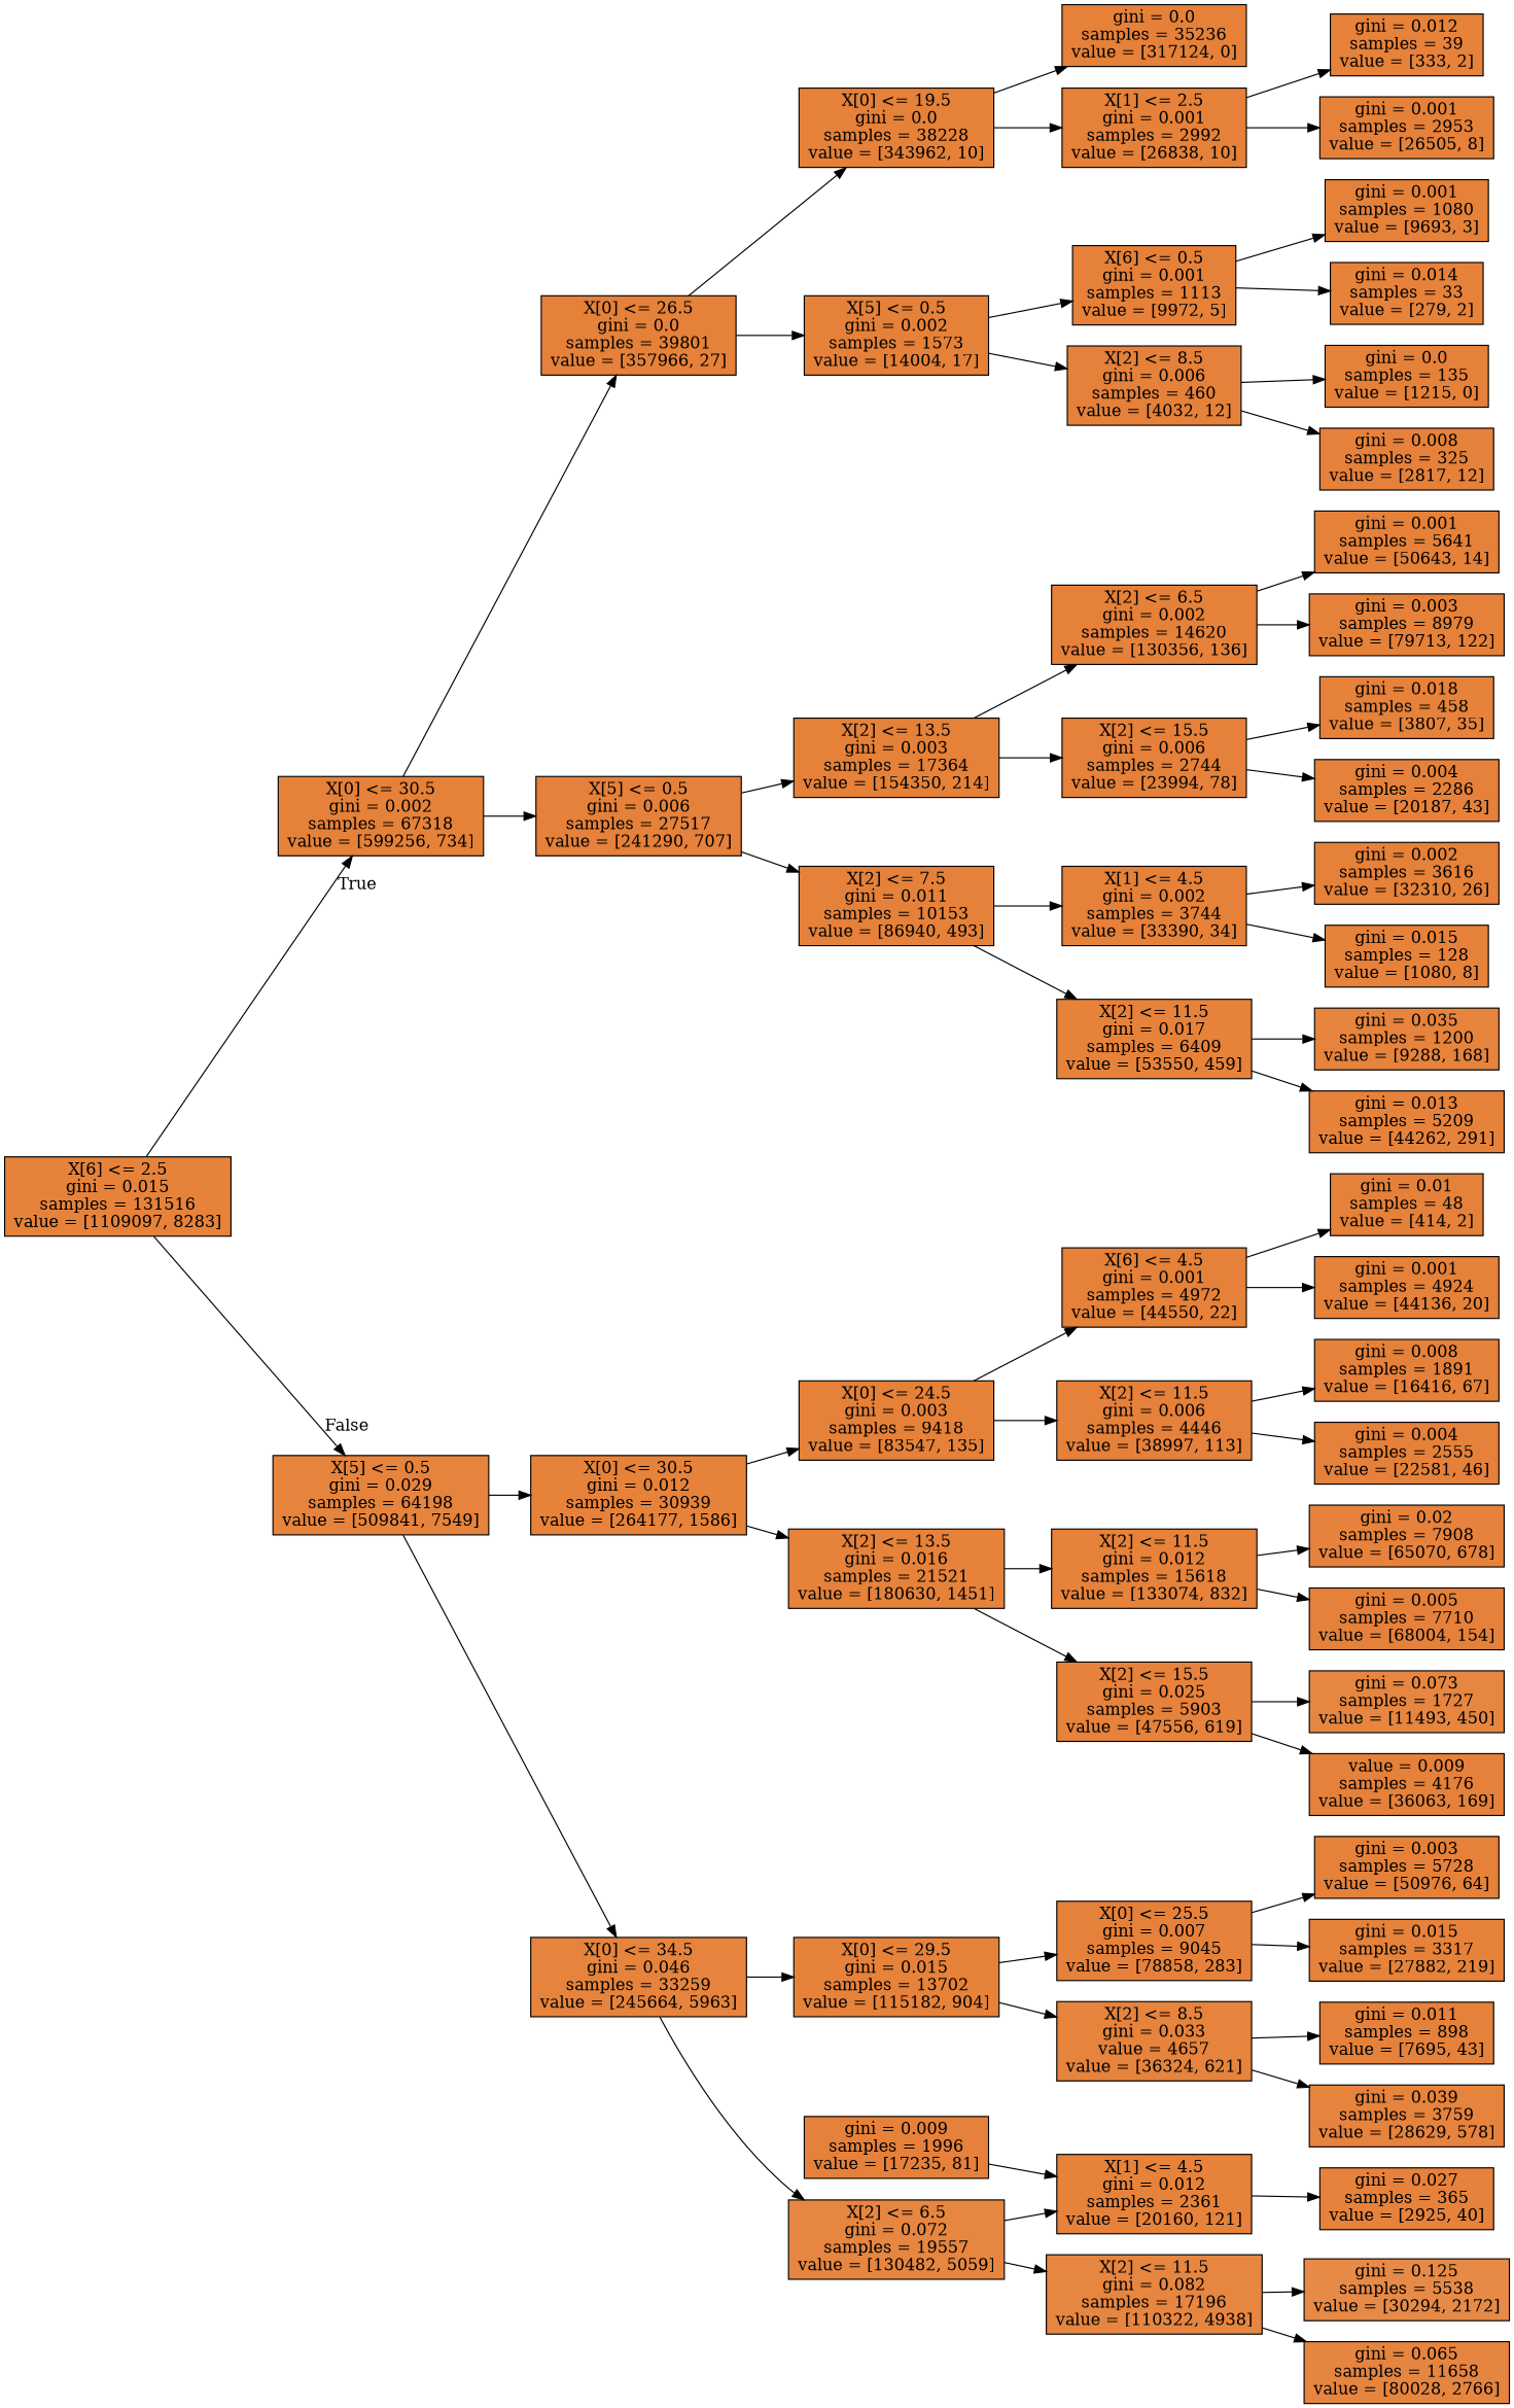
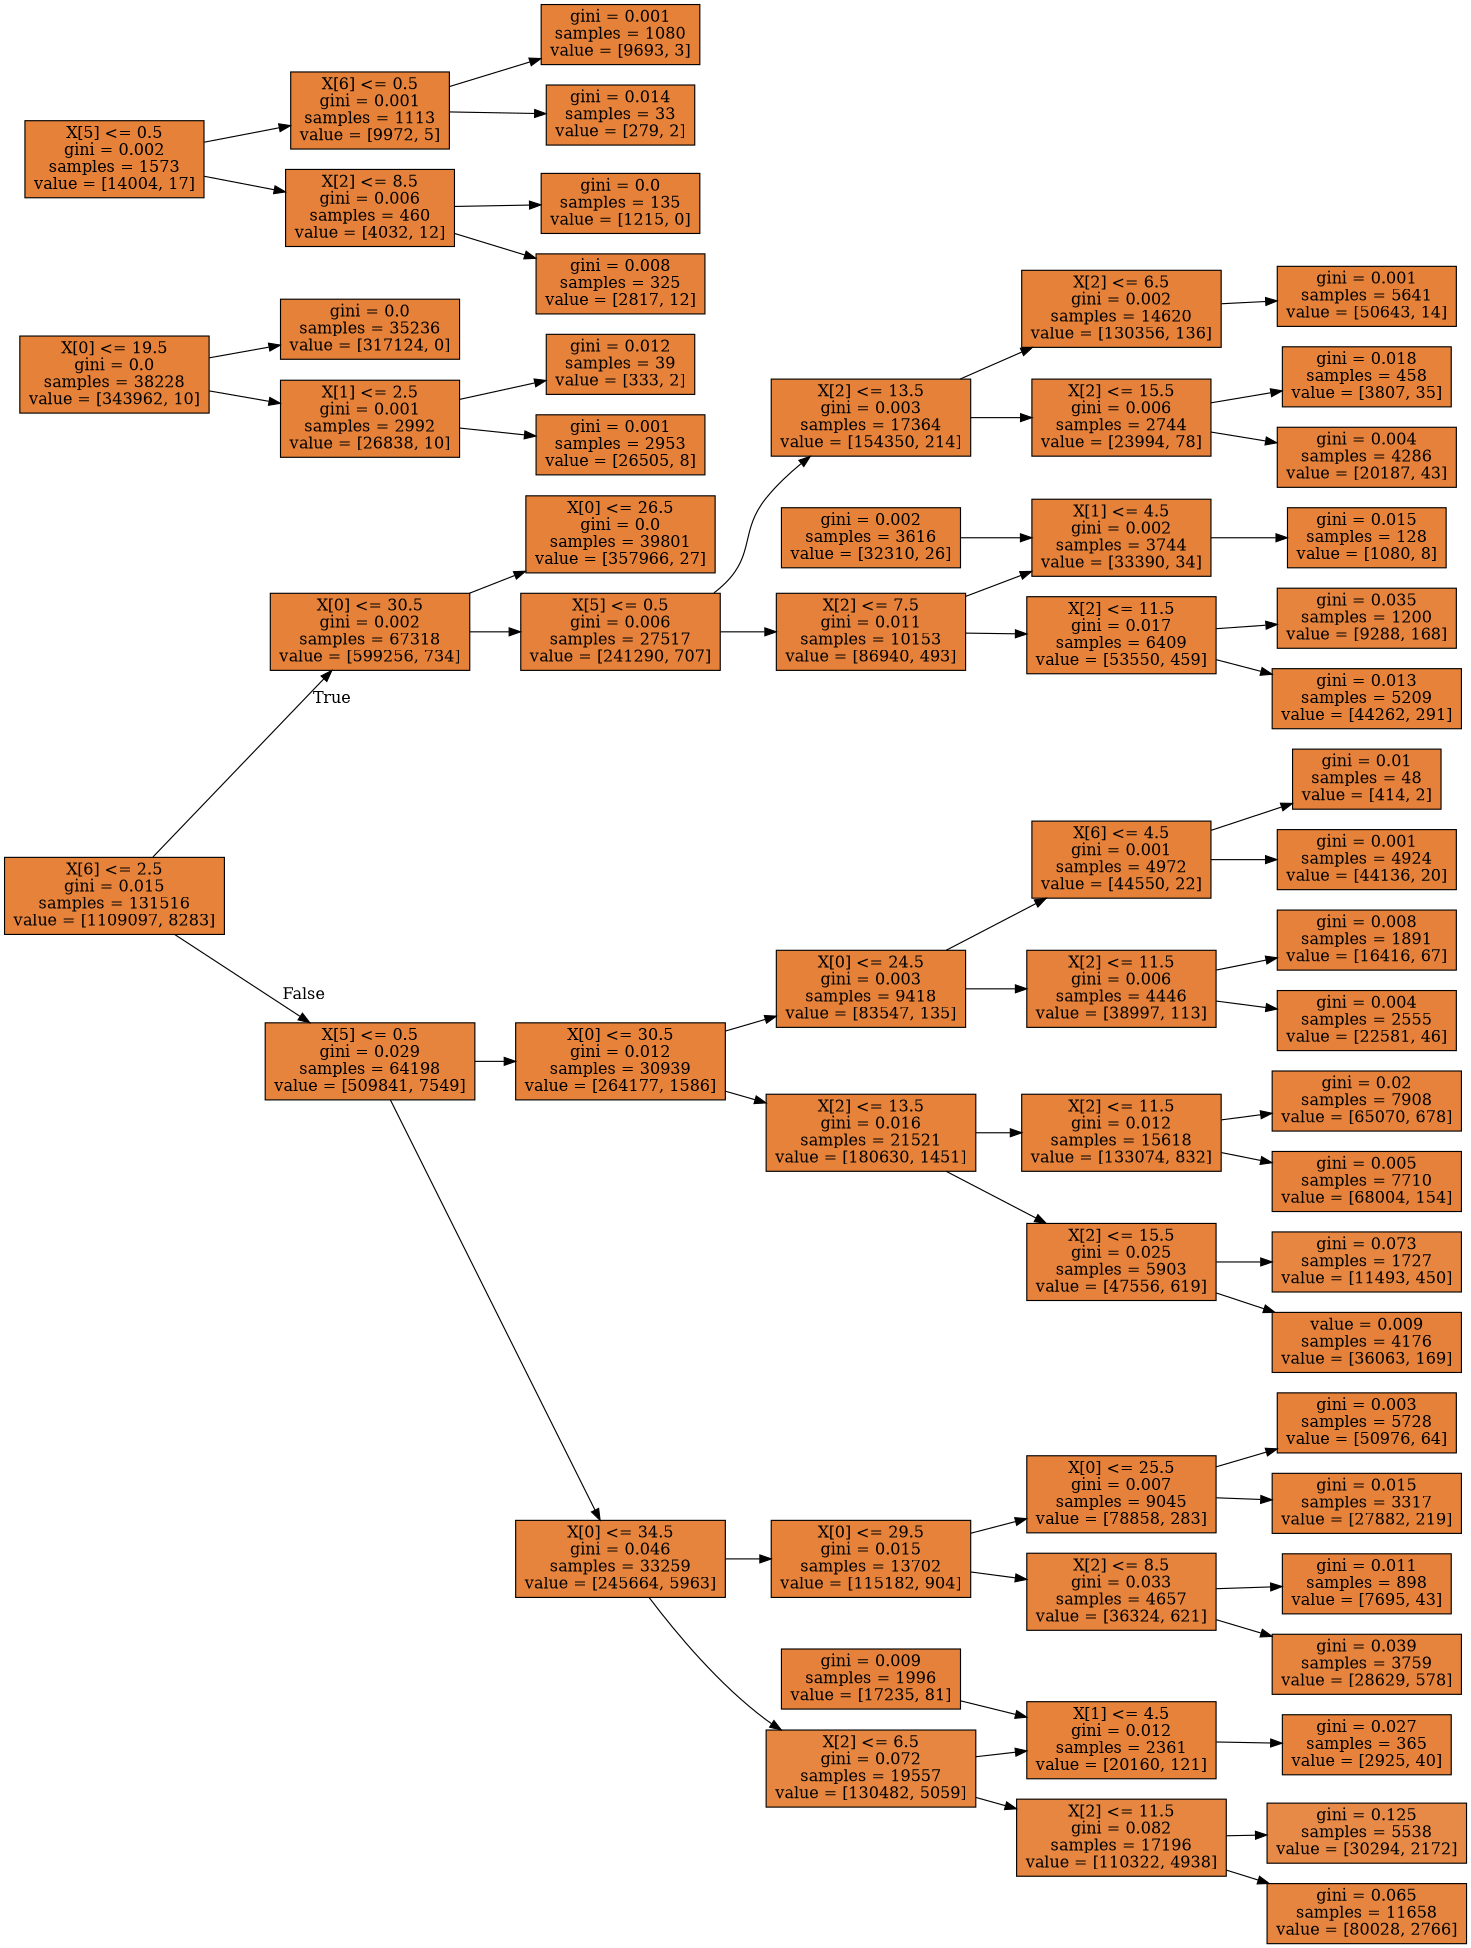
  digraph {
    rankdir=LR
    node [color=black fillcolor="#e58139ff" shape=box style=filled]
    n1 [fillcolor="#e58139fd" label="X[6] <= 2.5\ngini = 0.015\nsamples = 131516\nvalue = [1109097, 8283]"]
    n2 [label="X[0] <= 30.5\ngini = 0.002\nsamples = 67318\nvalue = [599256, 734]"]
    n3 [fillcolor="#e58139fb" label="X[5] <= 0.5\ngini = 0.029\nsamples = 64198\nvalue = [509841, 7549]"]
    n4 [label="X[0] <= 26.5\ngini = 0.0\nsamples = 39801\nvalue = [357966, 27]"]
    n5 [fillcolor="#e58139fe" label="X[5] <= 0.5\ngini = 0.006\nsamples = 27517\nvalue = [241290, 707]"]
    n6 [fillcolor="#e58139fd" label="X[0] <= 30.5\ngini = 0.012\nsamples = 30939\nvalue = [264177, 1586]"]
    n7 [fillcolor="#e58139f9" label="X[0] <= 34.5\ngini = 0.046\nsamples = 33259\nvalue = [245664, 5963]"]
    n8 [label="X[0] <= 19.5\ngini = 0.0\nsamples = 38228\nvalue = [343962, 10]"]
    n9 [label="X[5] <= 0.5\ngini = 0.002\nsamples = 1573\nvalue = [14004, 17]"]
    n10 [label="X[2] <= 13.5\ngini = 0.003\nsamples = 17364\nvalue = [154350, 214]"]
    n11 [fillcolor="#e58139fe" label="X[2] <= 7.5\ngini = 0.011\nsamples = 10153\nvalue = [86940, 493]"]
    n12 [label="gini = 0.0\nsamples = 35236\nvalue = [317124, 0]"]
    n13 [label="X[1] <= 2.5\ngini = 0.001\nsamples = 2992\nvalue = [26838, 10]"]
    n14 [label="X[6] <= 0.5\ngini = 0.001\nsamples = 1113\nvalue = [9972, 5]"]
    n15 [fillcolor="#e58139fe" label="X[2] <= 8.5\ngini = 0.006\nsamples = 460\nvalue = [4032, 12]"]
    n16 [fillcolor="#e58139fd" label="gini = 0.012\nsamples = 39\nvalue = [333, 2]"]
    n17 [label="gini = 0.001\nsamples = 2953\nvalue = [26505, 8]"]
    n18 [label="gini = 0.001\nsamples = 1080\nvalue = [9693, 3]"]
    n19 [fillcolor="#e58139fd" label="gini = 0.014\nsamples = 33\nvalue = [279, 2]"]
    n20 [label="gini = 0.0\nsamples = 135\nvalue = [1215, 0]"]
    n21 [fillcolor="#e58139fe" label="gini = 0.008\nsamples = 325\nvalue = [2817, 12]"]
    n22 [label="X[2] <= 6.5\ngini = 0.002\nsamples = 14620\nvalue = [130356, 136]"]
    n23 [fillcolor="#e58139fe" label="X[2] <= 15.5\ngini = 0.006\nsamples = 2744\nvalue = [23994, 78]"]
    n24 [label="X[1] <= 4.5\ngini = 0.002\nsamples = 3744\nvalue = [33390, 34]"]
    n25 [fillcolor="#e58139fd" label="X[2] <= 11.5\ngini = 0.017\nsamples = 6409\nvalue = [53550, 459]"]
    n26 [label="gini = 0.001\nsamples = 5641\nvalue = [50643, 14]"]
-   n27 [label="gini = 0.003\nsamples = 8979\nvalue = [79713, 122]"]
    n28 [fillcolor="#e58139fd" label="gini = 0.018\nsamples = 458\nvalue = [3807, 35]"]
-   n29 [fillcolor="#e58139fe" label="gini = 0.004\nsamples = 2286\nvalue = [20187, 43]"]
+   n29 [fillcolor="#e58139fe" label="gini = 0.004\nsamples = 4286\nvalue = [20187, 43]"]
    n30 [label="gini = 0.002\nsamples = 3616\nvalue = [32310, 26]"]
    n31 [fillcolor="#e58139fd" label="gini = 0.015\nsamples = 128\nvalue = [1080, 8]"]
    n32 [fillcolor="#e58139fa" label="gini = 0.035\nsamples = 1200\nvalue = [9288, 168]"]
    n33 [fillcolor="#e58139fd" label="gini = 0.013\nsamples = 5209\nvalue = [44262, 291]"]
    n34 [label="X[0] <= 24.5\ngini = 0.003\nsamples = 9418\nvalue = [83547, 135]"]
    n35 [fillcolor="#e58139fd" label="X[2] <= 13.5\ngini = 0.016\nsamples = 21521\nvalue = [180630, 1451]"]
    n36 [fillcolor="#e58139fd" label="X[0] <= 29.5\ngini = 0.015\nsamples = 13702\nvalue = [115182, 904]"]
    n37 [fillcolor="#e58139f5" label="X[2] <= 6.5\ngini = 0.072\nsamples = 19557\nvalue = [130482, 5059]"]
    n38 [label="X[6] <= 4.5\ngini = 0.001\nsamples = 4972\nvalue = [44550, 22]"]
    n39 [fillcolor="#e58139fe" label="X[2] <= 11.5\ngini = 0.006\nsamples = 4446\nvalue = [38997, 113]"]
    n40 [fillcolor="#e58139fd" label="X[2] <= 11.5\ngini = 0.012\nsamples = 15618\nvalue = [133074, 832]"]
    n41 [fillcolor="#e58139fc" label="X[2] <= 15.5\ngini = 0.025\nsamples = 5903\nvalue = [47556, 619]"]
    n42 [fillcolor="#e58139fe" label="gini = 0.01\nsamples = 48\nvalue = [414, 2]"]
    n43 [label="gini = 0.001\nsamples = 4924\nvalue = [44136, 20]"]
    n44 [fillcolor="#e58139fe" label="gini = 0.008\nsamples = 1891\nvalue = [16416, 67]"]
    n45 [fillcolor="#e58139fe" label="gini = 0.004\nsamples = 2555\nvalue = [22581, 46]"]
    n46 [fillcolor="#e58139fc" label="gini = 0.02\nsamples = 7908\nvalue = [65070, 678]"]
    n47 [fillcolor="#e58139fe" label="gini = 0.005\nsamples = 7710\nvalue = [68004, 154]"]
    n48 [fillcolor="#e58139f5" label="gini = 0.073\nsamples = 1727\nvalue = [11493, 450]"]
    n49 [fillcolor="#e58139fe" label="value = 0.009\nsamples = 4176\nvalue = [36063, 169]"]
    n50 [fillcolor="#e58139fe" label="X[0] <= 25.5\ngini = 0.007\nsamples = 9045\nvalue = [78858, 283]"]
-   n51 [fillcolor="#e58139fb" label="X[2] <= 8.5\ngini = 0.033\nvalue = 4657\nvalue = [36324, 621]"]
+   n51 [fillcolor="#e58139fb" label="X[2] <= 8.5\ngini = 0.033\nsamples = 4657\nvalue = [36324, 621]"]
    n52 [fillcolor="#e58139fd" label="X[1] <= 4.5\ngini = 0.012\nsamples = 2361\nvalue = [20160, 121]"]
    n53 [fillcolor="#e58139f4" label="X[2] <= 11.5\ngini = 0.082\nsamples = 17196\nvalue = [110322, 4938]"]
    n54 [label="gini = 0.003\nsamples = 5728\nvalue = [50976, 64]"]
    n55 [fillcolor="#e58139fd" label="gini = 0.015\nsamples = 3317\nvalue = [27882, 219]"]
    n56 [fillcolor="#e58139fe" label="gini = 0.011\nsamples = 898\nvalue = [7695, 43]"]
    n57 [fillcolor="#e58139fa" label="gini = 0.039\nsamples = 3759\nvalue = [28629, 578]"]
    n58 [fillcolor="#e58139fc" label="gini = 0.027\nsamples = 365\nvalue = [2925, 40]"]
    n59 [fillcolor="#e58139ed" label="gini = 0.125\nsamples = 5538\nvalue = [30294, 2172]"]
    n60 [fillcolor="#e58139f6" label="gini = 0.065\nsamples = 11658\nvalue = [80028, 2766]"]
    n61 [fillcolor="#e58139fe" label="gini = 0.009\nsamples = 1996\nvalue = [17235, 81]"]
    n1 -> n2 [headlabel=True labelangle=45 labeldistance=2.5]
    n1 -> n3 [headlabel=False labelangle=-45 labeldistance=2.5]
    n2 -> n4
    n2 -> n5
    n3 -> n6
    n3 -> n7
-   n4 -> n8
-   n4 -> n9
    n5 -> n10
    n5 -> n11
    n6 -> n34
    n6 -> n35
    n7 -> n36
    n7 -> n37
    n8 -> n12
    n8 -> n13
    n9 -> n14
    n9 -> n15
    n10 -> n22
    n10 -> n23
    n11 -> n24
    n11 -> n25
    n13 -> n16
    n13 -> n17
    n14 -> n18
    n14 -> n19
    n15 -> n20
    n15 -> n21
    n22 -> n26
-   n22 -> n27
    n23 -> n28
    n23 -> n29
-   n24 -> n30
+   n30 -> n24
    n24 -> n31
    n25 -> n32
    n25 -> n33
    n34 -> n38
    n34 -> n39
    n35 -> n40
    n35 -> n41
    n36 -> n50
    n36 -> n51
    n37 -> n52
    n37 -> n53
    n38 -> n42
    n38 -> n43
    n39 -> n44
    n39 -> n45
    n40 -> n46
    n40 -> n47
    n41 -> n48
    n41 -> n49
    n50 -> n54
    n50 -> n55
    n51 -> n56
    n51 -> n57
    n52 -> n58
    n53 -> n59
    n53 -> n60
    n61 -> n52
  }
